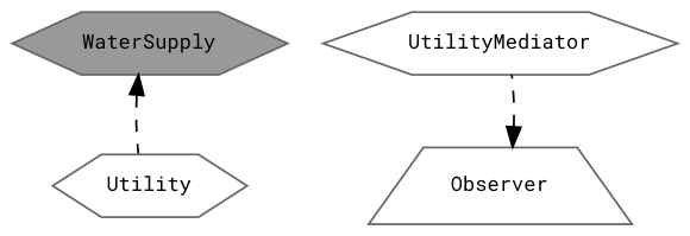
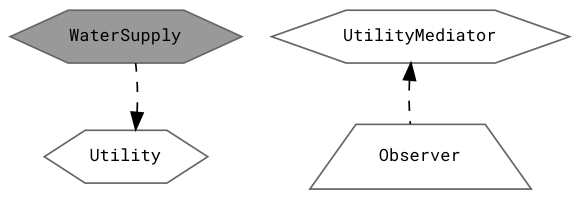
  digraph {
    fontname="Roboto Mono"
    node [color=gray40 fillcolor=white fontname="Roboto Mono" fontsize=10 shape=hexagon style=filled]
    edge [color=black dir=back fontname="Roboto Mono" fontsize=10 labelfontname=Helvetica labelfontsize=10 style=dashed]
    n1 [fillcolor=grey60 fontcolor=black height=0.2 label=WaterSupply width=0.4]
    n2 [height=0.2 label=Utility width=0.4]
    n3 [height=0.2 label=UtilityMediator width=0.4]
    n4 [height=0.2 label=Observer shape=trapezium width=0.4]
-   n1 -> n2
-   n4 -> n3
+   n2 -> n1
+   n3 -> n4
  }
